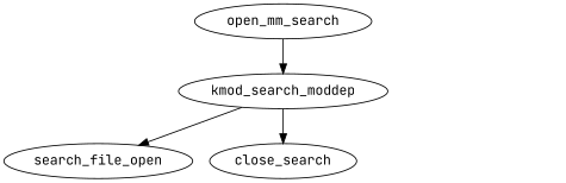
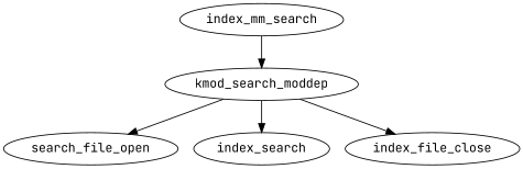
  digraph {
    fontname="JetBrains Mono"
    node [fontname="JetBrains Mono"]
    edge [fontname="JetBrains Mono"]
    n1 [label=search_file_open]
    kmod_search_moddep
-   index_search [label=close_search]
-   index_mm_search [label=open_mm_search]
+   index_search
+   index_file_close
+   index_mm_search
    kmod_search_moddep -> n1
    kmod_search_moddep -> index_search
+   kmod_search_moddep -> index_file_close
    index_mm_search -> kmod_search_moddep
  }
